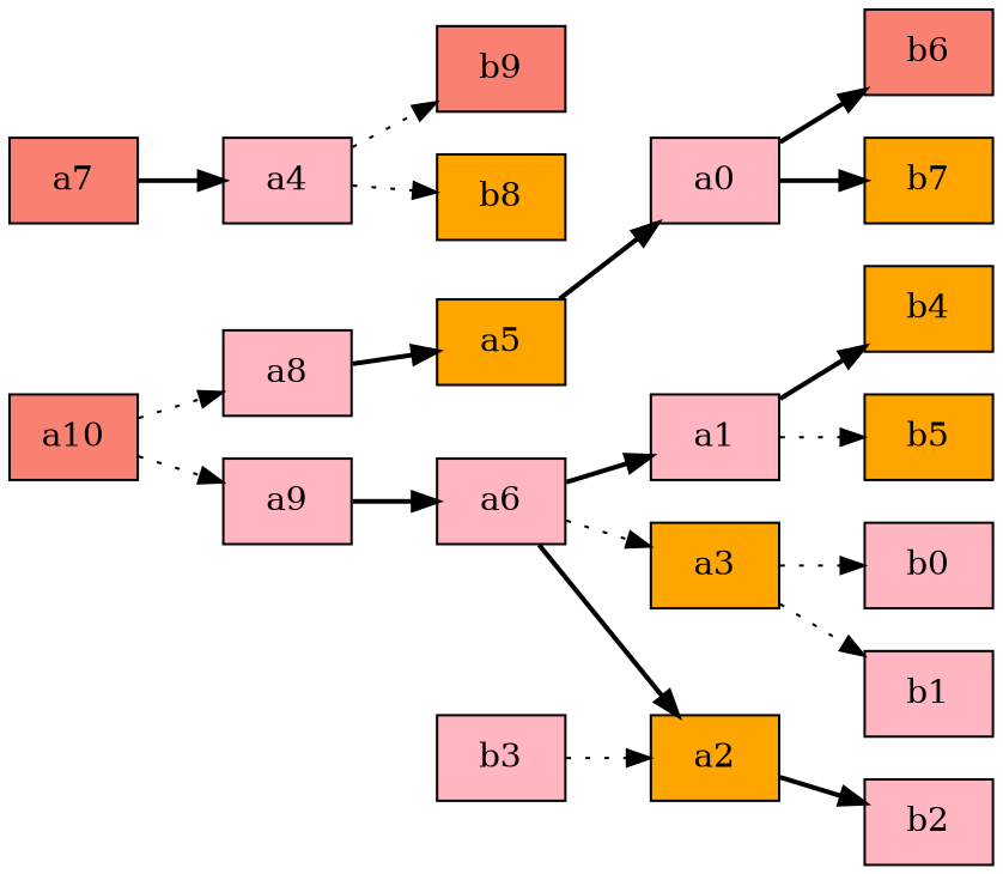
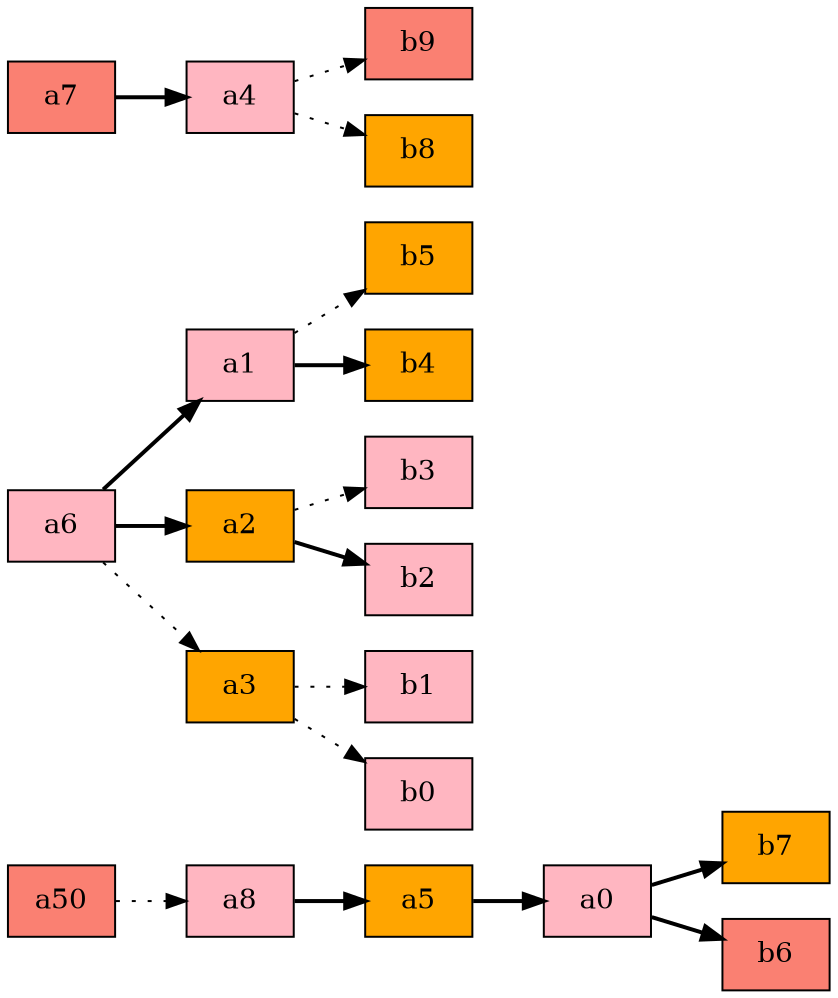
  digraph {
    rankdir=LR
    node [fillcolor=lightpink shape=rect style=filled]
    edge [end=NONE style=bold]
    b7 [fillcolor=orange]
    a0
    b6 [fillcolor=salmon]
    b5 [fillcolor=orange]
    a1
    b4 [fillcolor=orange]
    a2 [fillcolor=orange]
    b3
    b2
    a3 [fillcolor=orange]
    b1
    b0
    b9 [fillcolor=salmon]
    a4
    b8 [fillcolor=orange]
    a5 [fillcolor=orange]
    a6
    a7 [fillcolor=salmon]
    a8
-   a9
-   a10 [fillcolor=salmon]
+   a10 [fillcolor=salmon label=a50]
    a0 -> b7 [end="-54.044614481445564:-82.66029967118455"]
    a0 -> b6 [end="-25.016184377580018:-36.395058671781214"]
    a1 -> b5 [end="-3.0134816661016544:91.58156546464272" style=dotted]
    a1 -> b4 [end="68.8841419049966:160.53411696761742"]
-   b3 -> a2 [end="-62.05018588433238:56.584107782680775" style=dotted]
+   a2 -> b3 [end="-62.05018588433238:56.584107782680775" style=dotted]
    a2 -> b2 [end="-77.10058246972962:-147.5972703553322"]
    a3 -> b1 [end="-5.507035984599426:164.36876159802318" style=dotted]
    a3 -> b0 [end="-48.31914140828233:-158.47541877733525" style=dotted]
    a4 -> b9 [end="-64.15039947975781:105.59435218075498" style=dotted]
    a4 -> b8 [end="78.25062165421951:153.43348579122022" style=dotted]
    a5 -> a0
    a6 -> a1
    a6 -> a2
    a6 -> a3 [style=dotted]
    a7 -> a4
    a8 -> a5
-   a9 -> a6
    a10 -> a8 [style=dotted]
-   a10 -> a9 [style=dotted]
  }
